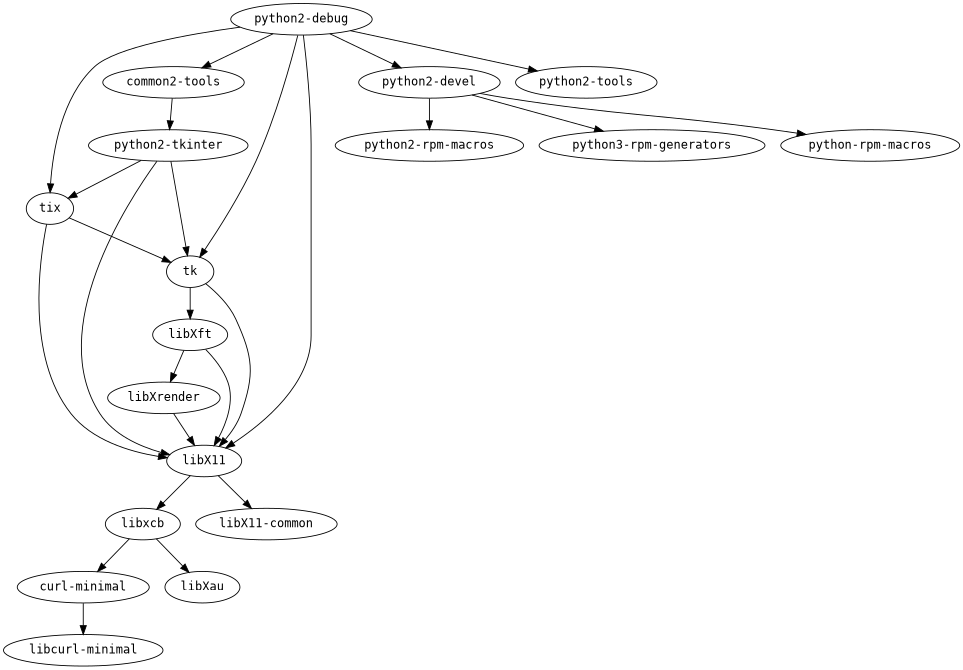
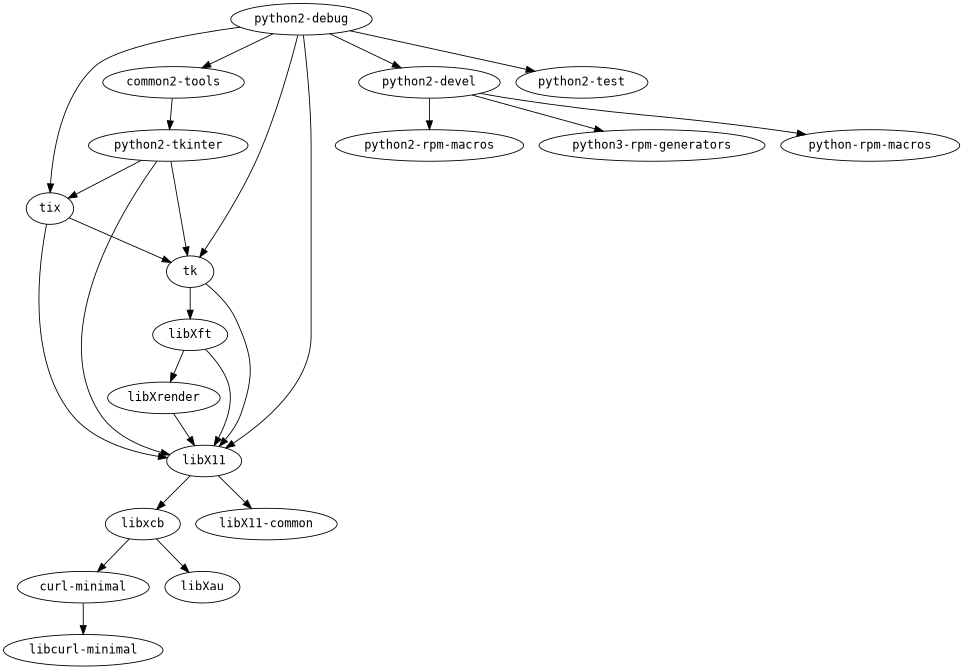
  strict digraph {
    node [fontname=monospace]
    "curl-minimal"
    "libcurl-minimal"
    libX11
    "libX11-common"
    libxcb
    libXau
    libXft
    libXrender
    "python2-debug"
    "python2-devel"
-   "python2-test" [label="python2-tools"]
+   "python2-test"
    n12 [label="common2-tools"]
    tix
    tk
    "python2-rpm-macros"
    "python3-rpm-generators"
    "python-rpm-macros"
    "python2-tkinter"
    "curl-minimal" -> "libcurl-minimal"
    libX11 -> "libX11-common"
    libX11 -> libxcb
    libxcb -> "curl-minimal"
    libxcb -> libXau
    libXft -> libX11
    libXft -> libXrender
    libXrender -> libX11
    "python2-debug" -> libX11
    "python2-debug" -> "python2-devel"
    "python2-debug" -> "python2-test"
    "python2-debug" -> n12
    "python2-debug" -> tix
    "python2-debug" -> tk
    "python2-devel" -> "python2-rpm-macros"
    "python2-devel" -> "python3-rpm-generators"
    "python2-devel" -> "python-rpm-macros"
    n12 -> "python2-tkinter"
    tix -> libX11
    tix -> tk
    tk -> libX11
    tk -> libXft
    "python2-tkinter" -> libX11
    "python2-tkinter" -> tix
    "python2-tkinter" -> tk
  }
